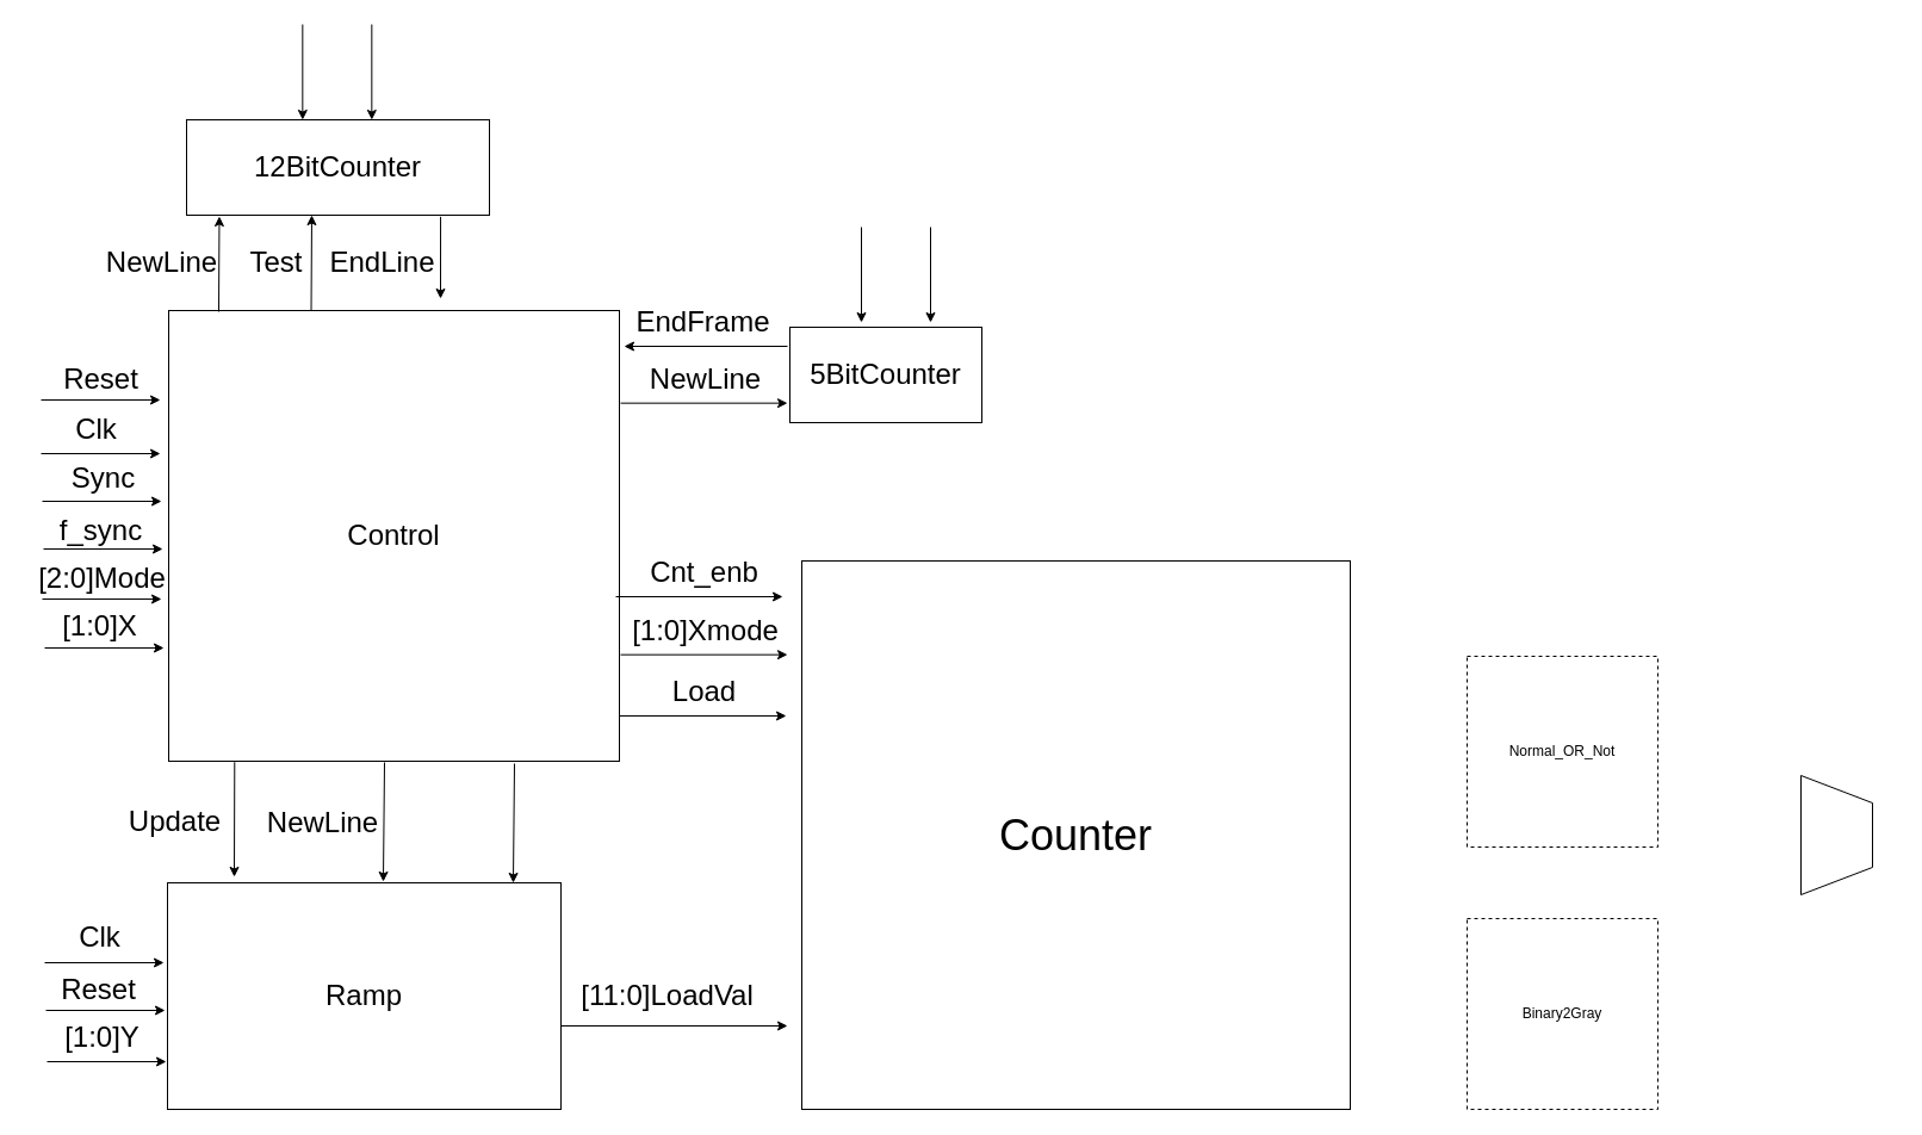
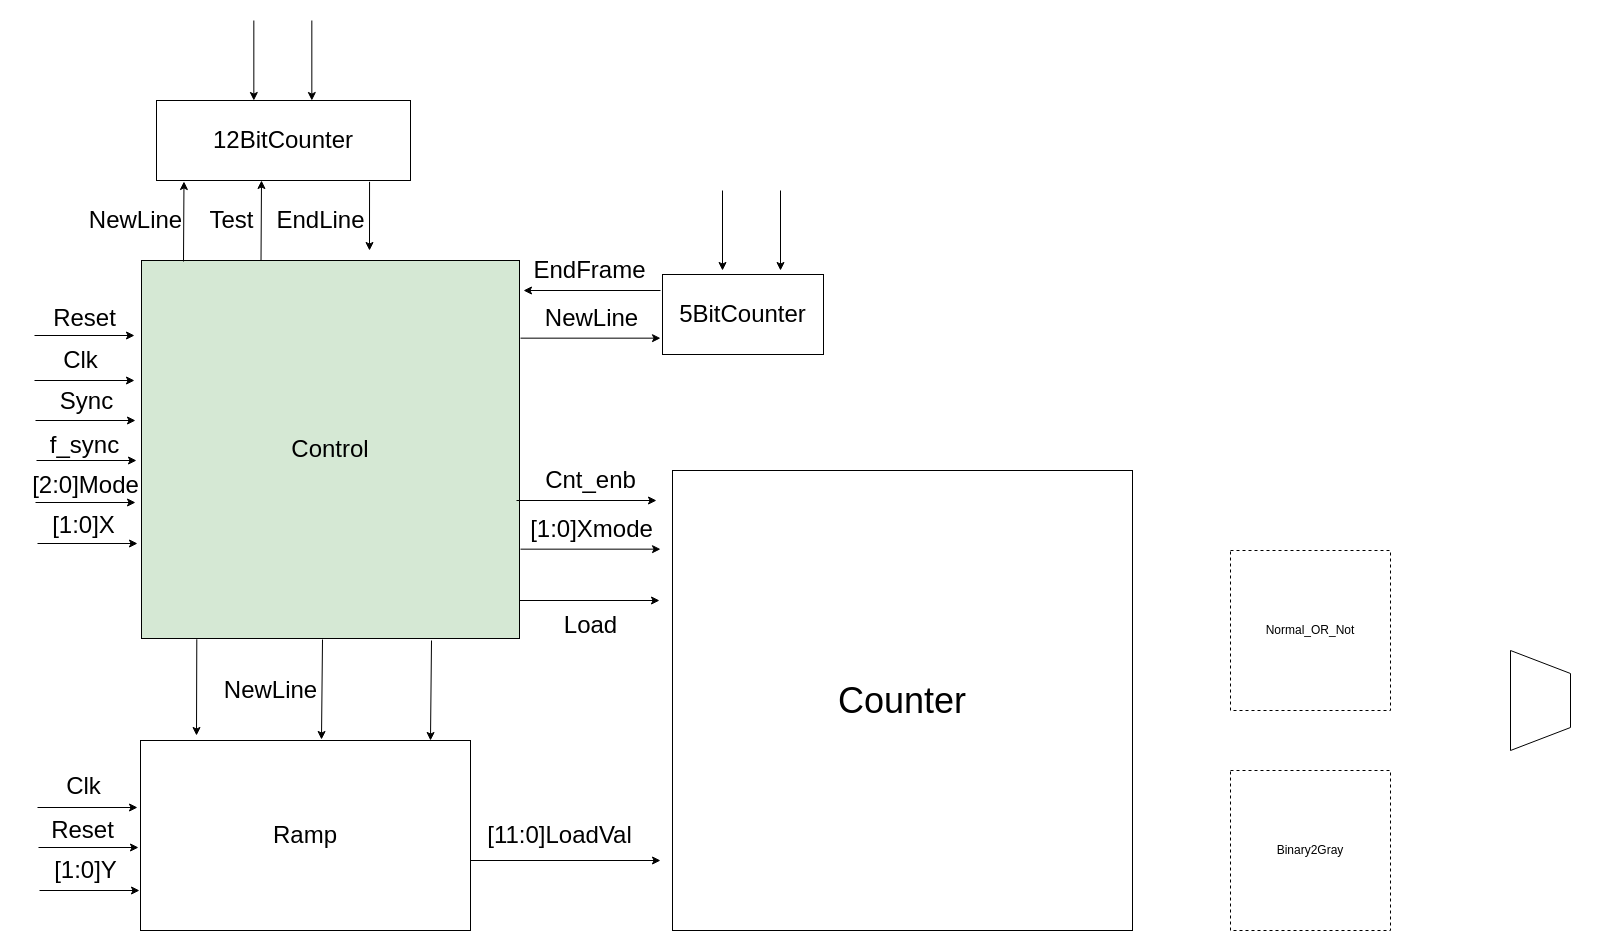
  <mxCell id="0" />
  <mxCell id="1" parent="0" />
- <mxCell id="2" value="&lt;font style=&quot;font-size: 24px;&quot;&gt;Control&lt;/font&gt;" style="whiteSpace=wrap;html=1;aspect=fixed;" vertex="1" parent="1"><mxGeometry x="141" y="260" width="378" height="378" as="geometry" /></mxCell>
+ <mxCell id="2" value="&lt;font style=&quot;font-size: 24px;&quot;&gt;Control&lt;/font&gt;" style="whiteSpace=wrap;html=1;aspect=fixed;fillColor=#d5e8d4;" vertex="1" parent="1"><mxGeometry x="141" y="260" width="378" height="378" as="geometry" /></mxCell>
  <mxCell id="3" value="&lt;font style=&quot;font-size: 36px;&quot;&gt;Counter&lt;/font&gt;" style="whiteSpace=wrap;html=1;aspect=fixed;" vertex="1" parent="1"><mxGeometry x="672" y="470" width="460" height="460" as="geometry" /></mxCell>
  <mxCell id="4" value="" style="verticalLabelPosition=middle;verticalAlign=middle;html=1;shape=trapezoid;perimeter=trapezoidPerimeter;whiteSpace=wrap;size=0.23;arcSize=10;flipV=1;labelPosition=center;align=center;rotation=-90;" vertex="1" parent="1"><mxGeometry x="1490" y="670" width="100" height="60" as="geometry" /></mxCell>
  <mxCell id="5" value="Normal_OR_Not" style="whiteSpace=wrap;html=1;aspect=fixed;dashed=1;" vertex="1" parent="1"><mxGeometry x="1230" y="550" width="160" height="160" as="geometry" /></mxCell>
  <mxCell id="6" value="Binary2Gray" style="whiteSpace=wrap;html=1;aspect=fixed;dashed=1;" vertex="1" parent="1"><mxGeometry x="1230" y="770" width="160" height="160" as="geometry" /></mxCell>
  <mxCell id="7" value="" style="edgeStyle=none;orthogonalLoop=1;jettySize=auto;html=1;rounded=0;" edge="1" parent="1"><mxGeometry width="100" relative="1" as="geometry"><mxPoint x="34" y="335" as="sourcePoint" /><mxPoint x="134" y="335" as="targetPoint" /><Array as="points" /></mxGeometry></mxCell>
  <mxCell id="8" value="&lt;font style=&quot;font-size: 24px;&quot;&gt;Reset&lt;/font&gt;" style="text;html=1;align=center;verticalAlign=middle;resizable=0;points=[];autosize=1;strokeColor=none;fillColor=none;" vertex="1" parent="1"><mxGeometry x="39" y="298" width="90" height="40" as="geometry" /></mxCell>
  <mxCell id="9" value="" style="edgeStyle=none;orthogonalLoop=1;jettySize=auto;html=1;rounded=0;" edge="1" parent="1"><mxGeometry width="100" relative="1" as="geometry"><mxPoint x="34" y="380" as="sourcePoint" /><mxPoint x="134" y="380" as="targetPoint" /><Array as="points" /></mxGeometry></mxCell>
  <mxCell id="10" value="&lt;font style=&quot;font-size: 24px;&quot;&gt;Clk&lt;/font&gt;" style="text;html=1;align=center;verticalAlign=middle;resizable=0;points=[];autosize=1;strokeColor=none;fillColor=none;" vertex="1" parent="1"><mxGeometry x="50" y="340" width="60" height="40" as="geometry" /></mxCell>
  <mxCell id="11" value="" style="edgeStyle=none;orthogonalLoop=1;jettySize=auto;html=1;rounded=0;" edge="1" parent="1"><mxGeometry width="100" relative="1" as="geometry"><mxPoint x="35" y="420" as="sourcePoint" /><mxPoint x="135" y="420" as="targetPoint" /><Array as="points" /></mxGeometry></mxCell>
  <mxCell id="12" value="&lt;font style=&quot;font-size: 24px;&quot;&gt;Sync&lt;/font&gt;" style="text;html=1;align=center;verticalAlign=middle;resizable=0;points=[];autosize=1;strokeColor=none;fillColor=none;" vertex="1" parent="1"><mxGeometry x="46" y="381" width="80" height="40" as="geometry" /></mxCell>
  <mxCell id="13" value="" style="edgeStyle=none;orthogonalLoop=1;jettySize=auto;html=1;rounded=0;" edge="1" parent="1"><mxGeometry width="100" relative="1" as="geometry"><mxPoint x="36" y="460" as="sourcePoint" /><mxPoint x="136" y="460" as="targetPoint" /><Array as="points" /></mxGeometry></mxCell>
  <mxCell id="14" value="&lt;font style=&quot;font-size: 24px;&quot;&gt;f_sync&lt;/font&gt;" style="text;html=1;align=center;verticalAlign=middle;resizable=0;points=[];autosize=1;strokeColor=none;fillColor=none;" vertex="1" parent="1"><mxGeometry x="39" y="425" width="90" height="40" as="geometry" /></mxCell>
  <mxCell id="15" value="" style="edgeStyle=none;orthogonalLoop=1;jettySize=auto;html=1;rounded=0;" edge="1" parent="1"><mxGeometry width="100" relative="1" as="geometry"><mxPoint x="35" y="502" as="sourcePoint" /><mxPoint x="135" y="502" as="targetPoint" /><Array as="points" /></mxGeometry></mxCell>
  <mxCell id="16" value="&lt;font style=&quot;font-size: 24px;&quot;&gt;[2:0]Mode&lt;/font&gt;" style="text;html=1;align=center;verticalAlign=middle;resizable=0;points=[];autosize=1;strokeColor=none;fillColor=none;" vertex="1" parent="1"><mxGeometry x="20" y="465" width="130" height="40" as="geometry" /></mxCell>
  <mxCell id="17" value="" style="edgeStyle=none;orthogonalLoop=1;jettySize=auto;html=1;rounded=0;" edge="1" parent="1"><mxGeometry width="100" relative="1" as="geometry"><mxPoint x="37" y="543" as="sourcePoint" /><mxPoint x="137" y="543" as="targetPoint" /><Array as="points" /></mxGeometry></mxCell>
  <mxCell id="18" value="&lt;font style=&quot;font-size: 24px;&quot;&gt;[1:0]X&lt;/font&gt;" style="text;html=1;align=center;verticalAlign=middle;resizable=0;points=[];autosize=1;strokeColor=none;fillColor=none;" vertex="1" parent="1"><mxGeometry x="38" y="505" width="90" height="40" as="geometry" /></mxCell>
  <mxCell id="19" value="&lt;span style=&quot;color: rgba(0, 0, 0, 0); font-family: monospace; font-size: 0px; text-align: start;&quot;&gt;%3CmxGraphModel%3E%3Croot%3E%3CmxCell%20id%3D%220%22%2F%3E%3CmxCell%20id%3D%221%22%20parent%3D%220%22%2F%3E%3CmxCell%20id%3D%222%22%20value%3D%22%22%20style%3D%22edgeStyle%3Dnone%3BorthogonalLoop%3D1%3BjettySize%3Dauto%3Bhtml%3D1%3Brounded%3D0%3B%22%20edge%3D%221%22%20parent%3D%221%22%3E%3CmxGeometry%20width%3D%22100%22%20relative%3D%221%22%20as%3D%22geometry%22%3E%3CmxPoint%20x%3D%22-14%22%20y%3D%22375%22%20as%3D%22sourcePoint%22%2F%3E%3CmxPoint%20x%3D%2286%22%20y%3D%22375%22%20as%3D%22targetPoint%22%2F%3E%3CArray%20as%3D%22points%22%2F%3E%3C%2FmxGeometry%3E%3C%2FmxCell%3E%3CmxCell%20id%3D%223%22%20value%3D%22%22%20style%3D%22edgeStyle%3Dnone%3BorthogonalLoop%3D1%3BjettySize%3Dauto%3Bhtml%3D1%3Brounded%3D0%3B%22%20edge%3D%221%22%20parent%3D%221%22%3E%3CmxGeometry%20width%3D%22100%22%20relative%3D%221%22%20as%3D%22geometry%22%3E%3CmxPoint%20x%3D%22-13%22%20y%3D%22415%22%20as%3D%22sourcePoint%22%2F%3E%3CmxPoint%20x%3D%2287%22%20y%3D%22415%22%20as%3D%22targetPoint%22%2F%3E%3CArray%20as%3D%22points%22%2F%3E%3C%2FmxGeometry%3E%3C%2FmxCell%3E%3C%2Froot%3E%3C%2FmxGraphModel%3E&lt;/span&gt;" style="text;html=1;align=center;verticalAlign=middle;resizable=0;points=[];autosize=1;strokeColor=none;fillColor=none;" vertex="1" parent="1"><mxGeometry x="83" y="868" width="20" height="30" as="geometry" /></mxCell>
  <mxCell id="20" value="" style="edgeStyle=none;orthogonalLoop=1;jettySize=auto;html=1;rounded=0;" edge="1" parent="1"><mxGeometry width="100" relative="1" as="geometry"><mxPoint x="37" y="807" as="sourcePoint" /><mxPoint x="137" y="807" as="targetPoint" /><Array as="points" /></mxGeometry></mxCell>
  <mxCell id="21" value="" style="edgeStyle=none;orthogonalLoop=1;jettySize=auto;html=1;rounded=0;" edge="1" parent="1"><mxGeometry width="100" relative="1" as="geometry"><mxPoint x="38" y="847" as="sourcePoint" /><mxPoint x="138" y="847" as="targetPoint" /><Array as="points" /></mxGeometry></mxCell>
  <mxCell id="22" value="" style="edgeStyle=none;orthogonalLoop=1;jettySize=auto;html=1;rounded=0;" edge="1" parent="1"><mxGeometry width="100" relative="1" as="geometry"><mxPoint x="39" y="890" as="sourcePoint" /><mxPoint x="139" y="890" as="targetPoint" /><Array as="points" /></mxGeometry></mxCell>
  <mxCell id="23" value="&lt;font style=&quot;font-size: 24px;&quot;&gt;Clk&lt;/font&gt;" style="text;html=1;align=center;verticalAlign=middle;resizable=0;points=[];autosize=1;strokeColor=none;fillColor=none;" vertex="1" parent="1"><mxGeometry x="53" y="766" width="60" height="40" as="geometry" /></mxCell>
  <mxCell id="24" value="&lt;font style=&quot;font-size: 24px;&quot;&gt;Reset&lt;/font&gt;" style="text;html=1;align=center;verticalAlign=middle;resizable=0;points=[];autosize=1;strokeColor=none;fillColor=none;" vertex="1" parent="1"><mxGeometry x="37" y="810" width="90" height="40" as="geometry" /></mxCell>
  <mxCell id="25" value="&lt;font style=&quot;font-size: 24px;&quot;&gt;[1:0]Y&lt;/font&gt;" style="text;html=1;align=center;verticalAlign=middle;resizable=0;points=[];autosize=1;strokeColor=none;fillColor=none;" vertex="1" parent="1"><mxGeometry x="40" y="850" width="90" height="40" as="geometry" /></mxCell>
- <mxCell id="26" value="&lt;font style=&quot;font-size: 24px;&quot;&gt;Update&lt;/font&gt;" style="text;html=1;align=center;verticalAlign=middle;resizable=0;points=[];autosize=1;strokeColor=none;fillColor=none;" vertex="1" parent="1"><mxGeometry x="96" y="669" width="100" height="40" as="geometry" /></mxCell>
  <mxCell id="27" value="&lt;font style=&quot;font-size: 24px;&quot;&gt;NewLine&lt;/font&gt;" style="text;html=1;align=center;verticalAlign=middle;resizable=0;points=[];autosize=1;strokeColor=none;fillColor=none;" vertex="1" parent="1"><mxGeometry x="210" y="670" width="120" height="40" as="geometry" /></mxCell>
  <mxCell id="28" value="" style="edgeStyle=none;orthogonalLoop=1;jettySize=auto;html=1;rounded=0;exitX=0.104;exitY=1.002;exitDx=0;exitDy=0;exitPerimeter=0;" edge="1" parent="1"><mxGeometry width="100" relative="1" as="geometry"><mxPoint x="196.312" y="638.756" as="sourcePoint" /><mxPoint x="196" y="735" as="targetPoint" /><Array as="points" /></mxGeometry></mxCell>
  <mxCell id="29" value="" style="edgeStyle=none;orthogonalLoop=1;jettySize=auto;html=1;rounded=0;exitX=0.104;exitY=1.002;exitDx=0;exitDy=0;exitPerimeter=0;entryX=0.18;entryY=-0.007;entryDx=0;entryDy=0;entryPerimeter=0;" edge="1" parent="1"><mxGeometry width="100" relative="1" as="geometry"><mxPoint x="322" y="639" as="sourcePoint" /><mxPoint x="321" y="739" as="targetPoint" /><Array as="points" /></mxGeometry></mxCell>
  <mxCell id="30" value="" style="edgeStyle=none;orthogonalLoop=1;jettySize=auto;html=1;rounded=0;exitX=0.104;exitY=1.002;exitDx=0;exitDy=0;exitPerimeter=0;entryX=0.18;entryY=-0.007;entryDx=0;entryDy=0;entryPerimeter=0;" edge="1" parent="1"><mxGeometry width="100" relative="1" as="geometry"><mxPoint x="431" y="640" as="sourcePoint" /><mxPoint x="430" y="740" as="targetPoint" /><Array as="points" /></mxGeometry></mxCell>
  <mxCell id="31" value="&lt;font style=&quot;font-size: 24px;&quot;&gt;Ramp&lt;/font&gt;" style="rounded=0;whiteSpace=wrap;html=1;" vertex="1" parent="1"><mxGeometry x="140" y="740" width="330" height="190" as="geometry" /></mxCell>
  <mxCell id="32" value="" style="endArrow=classic;html=1;rounded=0;" edge="1" parent="1"><mxGeometry width="50" height="50" relative="1" as="geometry"><mxPoint x="470" y="860" as="sourcePoint" /><mxPoint x="660" y="860" as="targetPoint" /></mxGeometry></mxCell>
  <mxCell id="33" value="&lt;font style=&quot;font-size: 24px;&quot;&gt;[11:0]LoadVal&lt;/font&gt;" style="text;html=1;align=center;verticalAlign=middle;resizable=0;points=[];autosize=1;strokeColor=none;fillColor=none;" vertex="1" parent="1"><mxGeometry x="474" y="815" width="170" height="40" as="geometry" /></mxCell>
  <mxCell id="34" value="" style="endArrow=classic;html=1;rounded=0;" edge="1" parent="1"><mxGeometry width="50" height="50" relative="1" as="geometry"><mxPoint x="519" y="600" as="sourcePoint" /><mxPoint x="659" y="600" as="targetPoint" /></mxGeometry></mxCell>
- <mxCell id="35" value="&lt;font style=&quot;font-size: 24px;&quot;&gt;Load&lt;/font&gt;" style="text;html=1;align=center;verticalAlign=middle;resizable=0;points=[];autosize=1;strokeColor=none;fillColor=none;" vertex="1" parent="1"><mxGeometry x="550" y="560" width="80" height="40" as="geometry" /></mxCell>
+ <mxCell id="35" value="&lt;font style=&quot;font-size: 24px;&quot;&gt;Load&lt;/font&gt;" style="text;html=1;align=center;verticalAlign=middle;resizable=0;points=[];autosize=1;strokeColor=none;fillColor=none;" vertex="1" parent="1"><mxGeometry x="550" y="605" width="80" height="40" as="geometry" /></mxCell>
  <mxCell id="36" value="" style="endArrow=classic;html=1;rounded=0;" edge="1" parent="1"><mxGeometry width="50" height="50" relative="1" as="geometry"><mxPoint x="520" y="548.67" as="sourcePoint" /><mxPoint x="660" y="548.67" as="targetPoint" /></mxGeometry></mxCell>
  <mxCell id="37" value="&lt;font style=&quot;font-size: 24px;&quot;&gt;[1:0]Xmode&lt;/font&gt;" style="text;html=1;align=center;verticalAlign=middle;resizable=0;points=[];autosize=1;strokeColor=none;fillColor=none;" vertex="1" parent="1"><mxGeometry x="516" y="508.67" width="150" height="40" as="geometry" /></mxCell>
  <mxCell id="38" value="" style="endArrow=classic;html=1;rounded=0;" edge="1" parent="1"><mxGeometry width="50" height="50" relative="1" as="geometry"><mxPoint x="516" y="500" as="sourcePoint" /><mxPoint x="656" y="500" as="targetPoint" /></mxGeometry></mxCell>
  <mxCell id="39" value="&lt;font style=&quot;font-size: 24px;&quot;&gt;Cnt_enb&lt;/font&gt;" style="text;html=1;align=center;verticalAlign=middle;resizable=0;points=[];autosize=1;strokeColor=none;fillColor=none;" vertex="1" parent="1"><mxGeometry x="535" y="460" width="110" height="40" as="geometry" /></mxCell>
  <mxCell id="40" value="" style="endArrow=classic;html=1;rounded=0;exitX=0.422;exitY=0;exitDx=0;exitDy=0;exitPerimeter=0;entryX=1;entryY=1;entryDx=0;entryDy=0;" edge="1" parent="1"><mxGeometry width="50" height="50" relative="1" as="geometry"><mxPoint x="260.516" y="260" as="sourcePoint" /><mxPoint x="261" as="targetPoint" y="180" /></mxGeometry></mxCell>
  <mxCell id="41" value="" style="endArrow=classic;html=1;rounded=0;exitX=0.422;exitY=0;exitDx=0;exitDy=0;exitPerimeter=0;entryX=1;entryY=1;entryDx=0;entryDy=0;" edge="1" parent="1"><mxGeometry width="50" height="50" relative="1" as="geometry"><mxPoint x="183" y="261" as="sourcePoint" /><mxPoint x="183.484" y="181" as="targetPoint" /></mxGeometry></mxCell>
  <mxCell id="42" value="&lt;span style=&quot;font-size: 24px;&quot;&gt;NewLine&lt;/span&gt;" style="text;html=1;align=center;verticalAlign=middle;resizable=0;points=[];autosize=1;strokeColor=none;fillColor=none;" vertex="1" parent="1"><mxGeometry x="75" y="200" width="120" height="40" as="geometry" /></mxCell>
  <mxCell id="43" value="&lt;span style=&quot;font-size: 24px;&quot;&gt;Test&lt;/span&gt;" style="text;html=1;align=center;verticalAlign=middle;resizable=0;points=[];autosize=1;strokeColor=none;fillColor=none;" vertex="1" parent="1"><mxGeometry x="196" y="200" width="70" height="40" as="geometry" /></mxCell>
  <mxCell id="44" value="&lt;font style=&quot;font-size: 24px;&quot;&gt;12BitCounter&lt;/font&gt;" style="rounded=0;whiteSpace=wrap;html=1;" vertex="1" parent="1"><mxGeometry x="156" y="100" width="254" height="80" as="geometry" /></mxCell>
  <mxCell id="45" value="" style="endArrow=classic;html=1;rounded=0;exitX=0.583;exitY=1.022;exitDx=0;exitDy=0;exitPerimeter=0;" edge="1" parent="1"><mxGeometry width="50" height="50" relative="1" as="geometry"><mxPoint x="369.062" y="181.32" as="sourcePoint" /><mxPoint x="369" y="250" as="targetPoint" /></mxGeometry></mxCell>
  <mxCell id="46" value="&lt;span style=&quot;font-size: 24px;&quot;&gt;EndLine&lt;/span&gt;" style="text;html=1;align=center;verticalAlign=middle;resizable=0;points=[];autosize=1;strokeColor=none;fillColor=none;" vertex="1" parent="1"><mxGeometry x="265" y="200" width="110" height="40" as="geometry" /></mxCell>
  <mxCell id="47" value="" style="endArrow=classic;html=1;rounded=0;" edge="1" parent="1"><mxGeometry width="50" height="50" relative="1" as="geometry"><mxPoint x="520" y="337.67" as="sourcePoint" /><mxPoint x="660" y="337.67" as="targetPoint" /></mxGeometry></mxCell>
  <mxCell id="48" value="&lt;font style=&quot;font-size: 24px;&quot;&gt;NewLine&lt;/font&gt;" style="text;html=1;align=center;verticalAlign=middle;resizable=0;points=[];autosize=1;strokeColor=none;fillColor=none;" vertex="1" parent="1"><mxGeometry x="531" y="297.67" width="120" height="40" as="geometry" /></mxCell>
  <mxCell id="49" value="&lt;font style=&quot;font-size: 24px;&quot;&gt;EndFrame&lt;/font&gt;" style="text;html=1;align=center;verticalAlign=middle;resizable=0;points=[];autosize=1;strokeColor=none;fillColor=none;" vertex="1" parent="1"><mxGeometry x="519" y="250" width="140" height="40" as="geometry" /></mxCell>
  <mxCell id="50" value="" style="endArrow=classic;html=1;rounded=0;" edge="1" parent="1"><mxGeometry width="50" height="50" relative="1" as="geometry"><mxPoint x="660" y="290" as="sourcePoint" /><mxPoint x="523" y="290" as="targetPoint" /></mxGeometry></mxCell>
  <mxCell id="51" value="&lt;font style=&quot;font-size: 24px;&quot;&gt;5BitCounter&lt;/font&gt;" style="rounded=0;whiteSpace=wrap;html=1;" vertex="1" parent="1"><mxGeometry x="662" y="274" width="161" height="80" as="geometry" /></mxCell>
  <mxCell id="52" value="" style="endArrow=classic;html=1;rounded=0;" edge="1" parent="1"><mxGeometry width="50" height="50" relative="1" as="geometry"><mxPoint x="780" y="190" as="sourcePoint" /><mxPoint x="780" y="270" as="targetPoint" /></mxGeometry></mxCell>
  <mxCell id="53" value="" style="endArrow=classic;html=1;rounded=0;" edge="1" parent="1"><mxGeometry width="50" height="50" relative="1" as="geometry"><mxPoint x="722" y="190" as="sourcePoint" /><mxPoint x="722" y="270" as="targetPoint" /></mxGeometry></mxCell>
  <mxCell id="54" value="" style="endArrow=classic;html=1;rounded=0;" edge="1" parent="1"><mxGeometry width="50" height="50" relative="1" as="geometry"><mxPoint x="311.33" y="20" as="sourcePoint" /><mxPoint x="311.33" y="100" as="targetPoint" /></mxGeometry></mxCell>
  <mxCell id="55" value="" style="endArrow=classic;html=1;rounded=0;" edge="1" parent="1"><mxGeometry width="50" height="50" relative="1" as="geometry"><mxPoint x="253.33" y="20" as="sourcePoint" /><mxPoint x="253.33" y="100" as="targetPoint" /></mxGeometry></mxCell>
